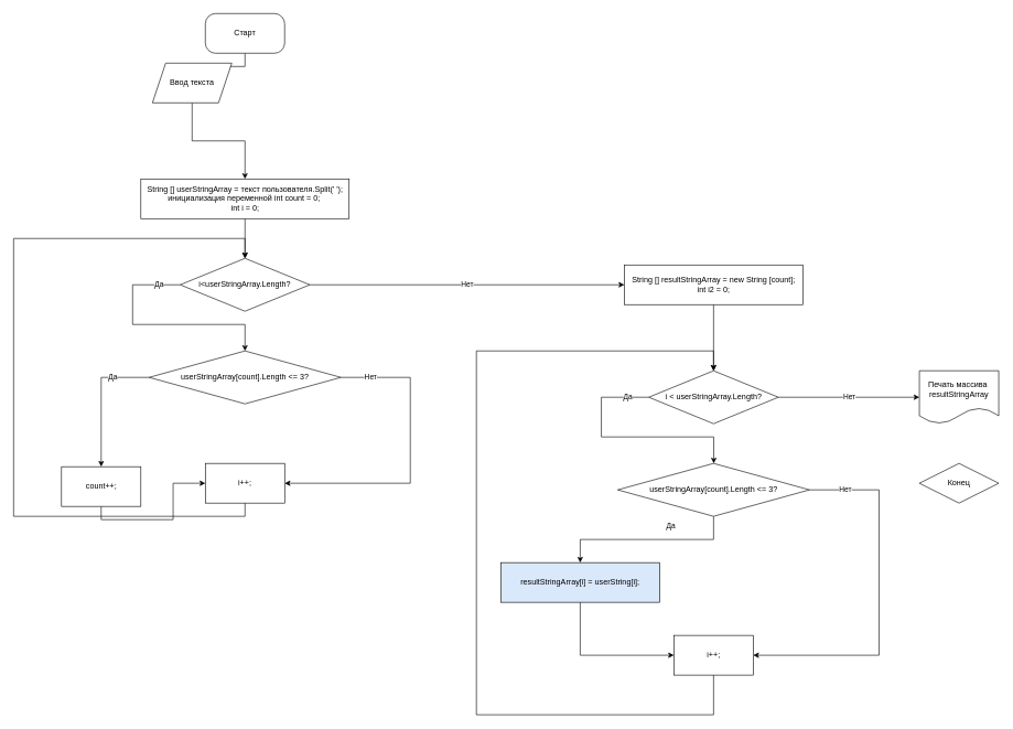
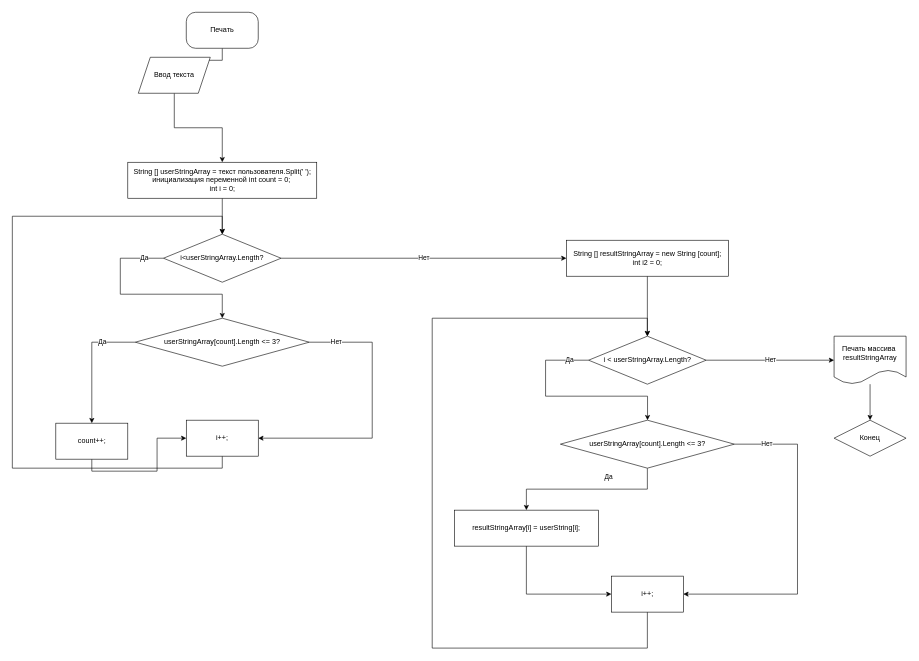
  <mxCell id="0" />
  <mxCell id="1" parent="0" />
  <mxCell id="2" value="" style="edgeStyle=orthogonalEdgeStyle;rounded=0;orthogonalLoop=1;jettySize=auto;html=1;" parent="1" source="3" target="5" edge="1"><mxGeometry relative="1" as="geometry" /></mxCell>
- <mxCell id="3" value="Старт" style="rounded=1;whiteSpace=wrap;html=1;arcSize=26;" parent="1" vertex="1"><mxGeometry x="310" y="20" width="120" height="60" as="geometry" /></mxCell>
+ <mxCell id="3" value="Печать" style="rounded=1;whiteSpace=wrap;html=1;arcSize=26;" parent="1" vertex="1"><mxGeometry x="310" y="20" width="120" height="60" as="geometry" /></mxCell>
  <mxCell id="4" value="" style="edgeStyle=orthogonalEdgeStyle;rounded=0;orthogonalLoop=1;jettySize=auto;html=1;" parent="1" source="5" target="7" edge="1"><mxGeometry relative="1" as="geometry" /></mxCell>
  <mxCell id="5" value="Ввод текста" style="shape=parallelogram;perimeter=parallelogramPerimeter;whiteSpace=wrap;html=1;fixedSize=1;" parent="1" vertex="1"><mxGeometry x="230" y="95" width="120" height="60" as="geometry" /></mxCell>
  <mxCell id="6" value="" style="edgeStyle=orthogonalEdgeStyle;rounded=0;orthogonalLoop=1;jettySize=auto;html=1;" parent="1" source="7" target="17" edge="1"><mxGeometry relative="1" as="geometry" /></mxCell>
  <mxCell id="7" value="String [] userStringArray = текст пользователя.Split(' ');&lt;br&gt;инициализация переменной int count = 0;&amp;nbsp;&lt;br&gt;int i = 0;" style="rounded=0;whiteSpace=wrap;html=1;" parent="1" vertex="1"><mxGeometry x="212.5" y="270" width="315" height="60" as="geometry" /></mxCell>
  <mxCell id="8" value="Да" style="edgeStyle=orthogonalEdgeStyle;rounded=0;orthogonalLoop=1;jettySize=auto;html=1;entryX=0.5;entryY=0;entryDx=0;entryDy=0;" parent="1" source="10" target="12" edge="1"><mxGeometry x="-0.472" relative="1" as="geometry"><mxPoint as="offset" /></mxGeometry></mxCell>
  <mxCell id="9" value="Нет" style="edgeStyle=orthogonalEdgeStyle;rounded=0;orthogonalLoop=1;jettySize=auto;html=1;entryX=1;entryY=0.5;entryDx=0;entryDy=0;exitX=1;exitY=0.5;exitDx=0;exitDy=0;" parent="1" source="10" target="14" edge="1"><mxGeometry x="-0.802" relative="1" as="geometry"><Array as="points"><mxPoint x="620" y="570" /><mxPoint x="620" y="730" /></Array><mxPoint as="offset" /></mxGeometry></mxCell>
  <mxCell id="10" value="userStringArray[count].Length &amp;lt;= 3?" style="rhombus;whiteSpace=wrap;html=1;" parent="1" vertex="1"><mxGeometry x="225" y="530" width="290" height="80" as="geometry" /></mxCell>
  <mxCell id="11" style="edgeStyle=orthogonalEdgeStyle;rounded=0;orthogonalLoop=1;jettySize=auto;html=1;entryX=0;entryY=0.5;entryDx=0;entryDy=0;exitX=0.5;exitY=1;exitDx=0;exitDy=0;" parent="1" source="12" target="14" edge="1"><mxGeometry relative="1" as="geometry" /></mxCell>
  <mxCell id="12" value="count++;" style="rounded=0;whiteSpace=wrap;html=1;" parent="1" vertex="1"><mxGeometry x="92.5" y="705" width="120" height="60" as="geometry" /></mxCell>
  <mxCell id="13" style="edgeStyle=orthogonalEdgeStyle;rounded=0;orthogonalLoop=1;jettySize=auto;html=1;entryX=0.5;entryY=0;entryDx=0;entryDy=0;" parent="1" source="14" target="17" edge="1"><mxGeometry relative="1" as="geometry"><mxPoint x="20" y="362" as="targetPoint" /><Array as="points"><mxPoint x="370" y="780" /><mxPoint x="20" y="780" /><mxPoint x="20" y="360" /><mxPoint x="370" y="360" /></Array></mxGeometry></mxCell>
  <mxCell id="14" value="i++;" style="rounded=0;whiteSpace=wrap;html=1;" parent="1" vertex="1"><mxGeometry x="310" y="700" width="120" height="60" as="geometry" /></mxCell>
  <mxCell id="15" value="Да" style="edgeStyle=orthogonalEdgeStyle;rounded=0;orthogonalLoop=1;jettySize=auto;html=1;exitX=0;exitY=0.5;exitDx=0;exitDy=0;" parent="1" source="17" target="10" edge="1"><mxGeometry x="-0.813" relative="1" as="geometry"><Array as="points"><mxPoint x="200" y="430" /><mxPoint x="200" y="490" /><mxPoint x="370" y="490" /></Array><mxPoint as="offset" /></mxGeometry></mxCell>
  <mxCell id="16" value="Нет" style="edgeStyle=orthogonalEdgeStyle;rounded=0;orthogonalLoop=1;jettySize=auto;html=1;entryX=0;entryY=0.5;entryDx=0;entryDy=0;" parent="1" source="17" target="19" edge="1"><mxGeometry relative="1" as="geometry"><mxPoint x="490" y="430" as="targetPoint" /></mxGeometry></mxCell>
  <mxCell id="17" value="i&amp;lt;userStringArray.Length?" style="rhombus;whiteSpace=wrap;html=1;" parent="1" vertex="1"><mxGeometry x="272" y="390" width="196" height="80" as="geometry" /></mxCell>
  <mxCell id="18" value="" style="edgeStyle=orthogonalEdgeStyle;rounded=0;orthogonalLoop=1;jettySize=auto;html=1;" parent="1" source="19" target="29" edge="1"><mxGeometry relative="1" as="geometry" /></mxCell>
  <mxCell id="19" value="String [] resultStringArray = new String [count];&lt;br&gt;int i2 = 0;" style="rounded=0;whiteSpace=wrap;html=1;" parent="1" vertex="1"><mxGeometry x="943.71" y="400" width="270" height="60" as="geometry" /></mxCell>
  <mxCell id="20" value="Да" style="edgeStyle=orthogonalEdgeStyle;rounded=0;orthogonalLoop=1;jettySize=auto;html=1;entryX=0.5;entryY=0;entryDx=0;entryDy=0;" parent="1" source="22" target="24" edge="1"><mxGeometry x="-0.265" y="-20" relative="1" as="geometry"><mxPoint as="offset" /></mxGeometry></mxCell>
  <mxCell id="21" value="Нет" style="edgeStyle=orthogonalEdgeStyle;rounded=0;orthogonalLoop=1;jettySize=auto;html=1;entryX=1;entryY=0.5;entryDx=0;entryDy=0;exitX=1;exitY=0.5;exitDx=0;exitDy=0;" parent="1" source="22" target="26" edge="1"><mxGeometry x="-0.802" relative="1" as="geometry"><Array as="points"><mxPoint x="1329" y="740" /><mxPoint x="1329" y="990" /></Array><mxPoint as="offset" /></mxGeometry></mxCell>
  <mxCell id="22" value="userStringArray[count].Length &amp;lt;= 3?" style="rhombus;whiteSpace=wrap;html=1;" parent="1" vertex="1"><mxGeometry x="933.71" y="700" width="290" height="80" as="geometry" /></mxCell>
  <mxCell id="23" style="edgeStyle=orthogonalEdgeStyle;rounded=0;orthogonalLoop=1;jettySize=auto;html=1;entryX=0;entryY=0.5;entryDx=0;entryDy=0;exitX=0.5;exitY=1;exitDx=0;exitDy=0;" parent="1" source="24" target="26" edge="1"><mxGeometry relative="1" as="geometry" /></mxCell>
- <mxCell id="24" value="resultStringArray[i] = userString[i];" style="rounded=0;whiteSpace=wrap;html=1;fillColor=#dae8fc;" parent="1" vertex="1"><mxGeometry x="757" y="850" width="240" height="60" as="geometry" /></mxCell>
+ <mxCell id="24" value="resultStringArray[i] = userString[i];" style="rounded=0;whiteSpace=wrap;html=1;" parent="1" vertex="1"><mxGeometry x="757" y="850" width="240" height="60" as="geometry" /></mxCell>
  <mxCell id="25" style="edgeStyle=orthogonalEdgeStyle;rounded=0;orthogonalLoop=1;jettySize=auto;html=1;exitX=0.5;exitY=1;exitDx=0;exitDy=0;entryX=0.5;entryY=0;entryDx=0;entryDy=0;" parent="1" source="26" target="29" edge="1"><mxGeometry relative="1" as="geometry"><mxPoint x="880" y="560" as="targetPoint" /><Array as="points"><mxPoint x="1079" y="1080" /><mxPoint x="720" y="1080" /><mxPoint x="720" y="530" /><mxPoint x="1079" y="530" /></Array></mxGeometry></mxCell>
  <mxCell id="26" value="i++;" style="rounded=0;whiteSpace=wrap;html=1;" parent="1" vertex="1"><mxGeometry x="1018.71" y="960" width="120" height="60" as="geometry" /></mxCell>
  <mxCell id="27" value="Да" style="edgeStyle=orthogonalEdgeStyle;rounded=0;orthogonalLoop=1;jettySize=auto;html=1;exitX=0;exitY=0.5;exitDx=0;exitDy=0;" parent="1" source="29" target="22" edge="1"><mxGeometry x="-0.813" relative="1" as="geometry"><Array as="points"><mxPoint x="909" y="600" /><mxPoint x="909" y="660" /><mxPoint x="1079" y="660" /></Array><mxPoint as="offset" /></mxGeometry></mxCell>
  <mxCell id="28" value="Нет" style="edgeStyle=orthogonalEdgeStyle;rounded=0;orthogonalLoop=1;jettySize=auto;html=1;" parent="1" source="29" target="31" edge="1"><mxGeometry relative="1" as="geometry" /></mxCell>
  <mxCell id="29" value="i &amp;lt; userStringArray.Length?" style="rhombus;whiteSpace=wrap;html=1;" parent="1" vertex="1"><mxGeometry x="980.71" y="560" width="196" height="80" as="geometry" /></mxCell>
+ <mxCell id="30" value="" style="edgeStyle=orthogonalEdgeStyle;rounded=0;orthogonalLoop=1;jettySize=auto;html=1;" parent="1" source="31" target="32" edge="1"><mxGeometry relative="1" as="geometry" /></mxCell>
  <mxCell id="31" value="Печать массива&amp;nbsp; resultStringArray" style="shape=document;whiteSpace=wrap;html=1;boundedLbl=1;" parent="1" vertex="1"><mxGeometry x="1390" y="560" width="120" height="80" as="geometry" /></mxCell>
  <mxCell id="32" value="Конец" style="rhombus;whiteSpace=wrap;html=1;" parent="1" vertex="1"><mxGeometry x="1390" y="700" width="120" height="60" as="geometry" /></mxCell>
